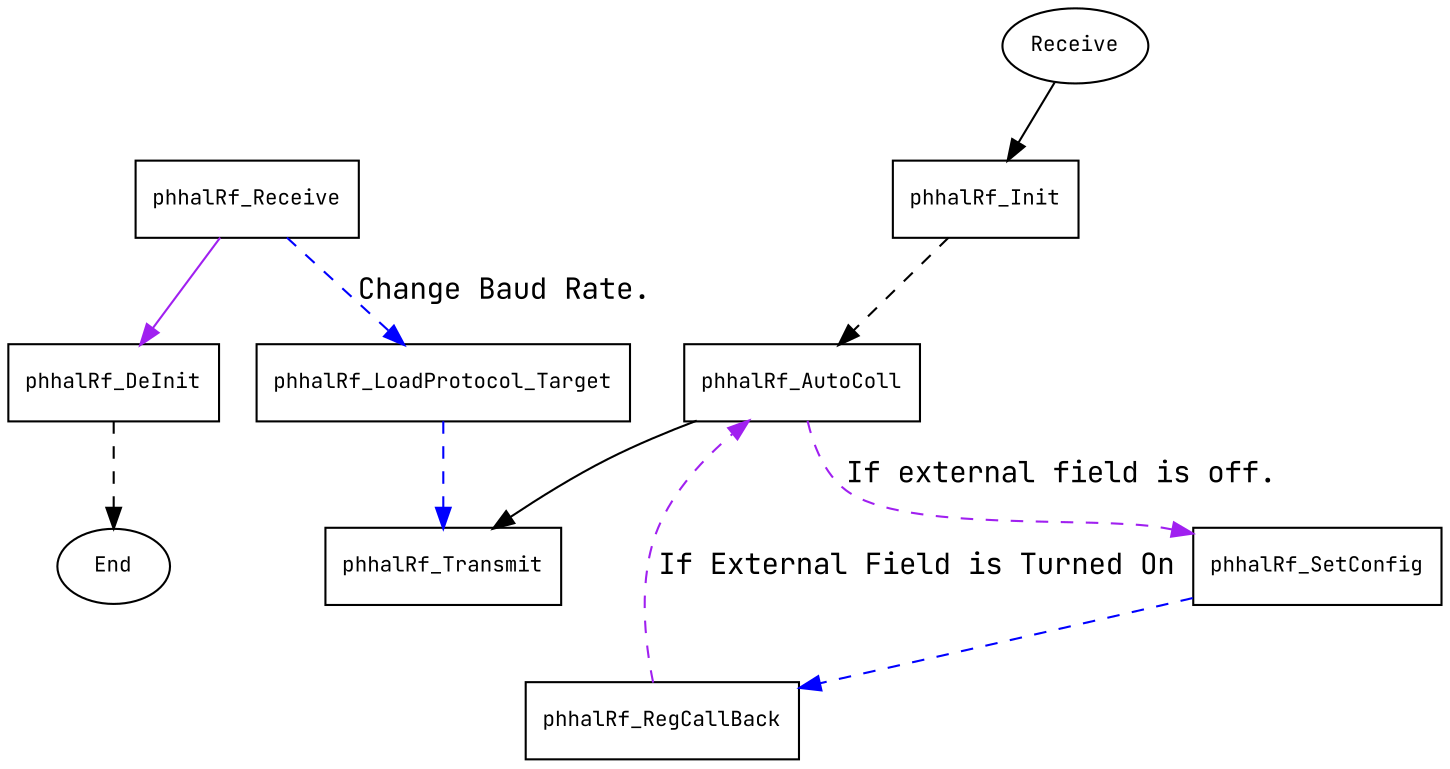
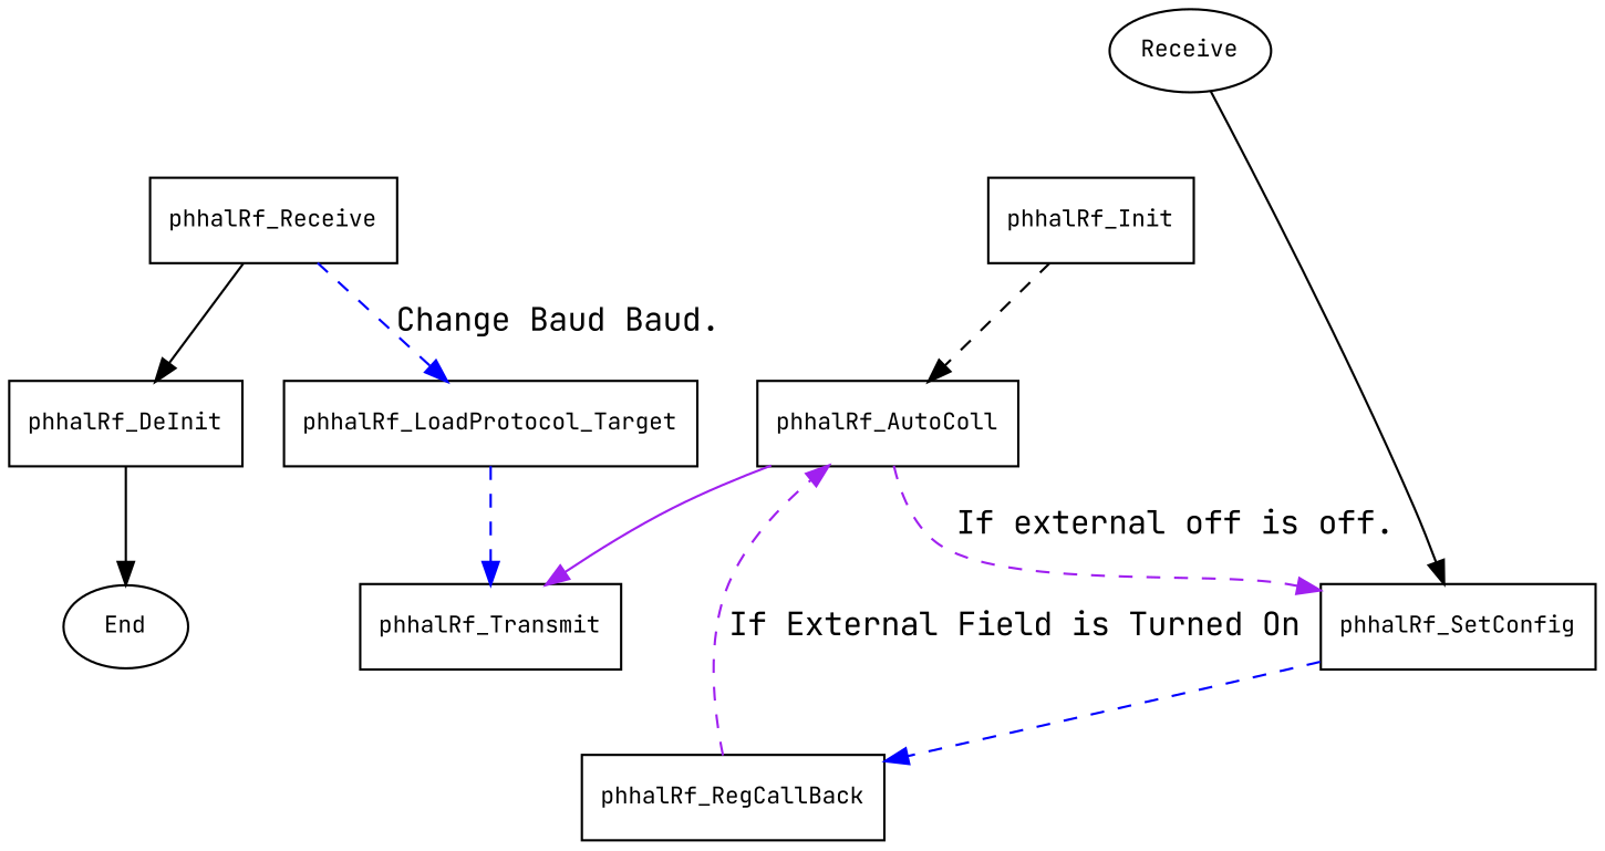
  digraph {
    fontname="JetBrains Mono"
    node [fontname="JetBrains Mono" fontsize=10 shape=record]
    edge [fontname="JetBrains Mono" style=dashed]
    End [shape=oval]
    n2 [label=Receive shape=oval]
    phhalRf_Init
    phhalRf_AutoColl
    phhalRf_SetConfig
    phhalRf_Transmit
    phhalRf_DeInit
    phhalRf_RegCallBack
    phhalRf_LoadProtocol_Target
    phhalRf_Receive
-   n2 -> phhalRf_Init [style=""]
+   n2 -> phhalRf_SetConfig [style=""]
    phhalRf_Init -> phhalRf_AutoColl
-   phhalRf_AutoColl -> phhalRf_SetConfig [color=purple label="If external field is off."]
-   phhalRf_AutoColl -> phhalRf_Transmit [style=""]
+   phhalRf_AutoColl -> phhalRf_SetConfig [color=purple label="If external off is off."]
+   phhalRf_AutoColl -> phhalRf_Transmit [color=purple style=""]
    phhalRf_SetConfig -> phhalRf_RegCallBack [color=blue]
-   phhalRf_DeInit -> End
+   phhalRf_DeInit -> End [style=""]
    phhalRf_RegCallBack -> phhalRf_AutoColl [color=purple label="If External Field is Turned On"]
    phhalRf_LoadProtocol_Target -> phhalRf_Transmit [color=blue]
-   phhalRf_Receive -> phhalRf_DeInit [color=purple style=""]
-   phhalRf_Receive -> phhalRf_LoadProtocol_Target [color=blue label="Change Baud Rate."]
+   phhalRf_Receive -> phhalRf_DeInit [style=""]
+   phhalRf_Receive -> phhalRf_LoadProtocol_Target [color=blue label="Change Baud Baud."]
  }
